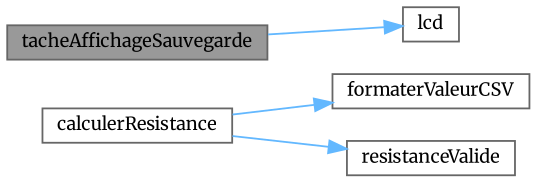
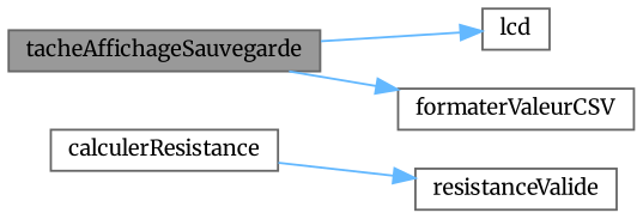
  digraph {
    fontname=Merriweather
    rankdir=LR
    node [color=grey40 fillcolor=white fontname=Merriweather fontsize=10 shape=box style=filled]
    edge [color=steelblue1 fontname=Merriweather fontsize=10 labelfontname=Helvetica labelfontsize=10 style=solid]
    n1 [color=gray40 fillcolor=grey60 fontcolor=black height=0.2 label=tacheAffichageSauvegarde width=0.4]
    n2 [height=0.2 label=formaterValeurCSV width=0.4]
    n3 [height=0.2 label=lcd width=0.4]
    n4 [height=0.2 label=calculerResistance width=0.4]
    n5 [height=0.2 label=resistanceValide width=0.4]
-   n4 -> n2
+   n1 -> n2
    n1 -> n3
    n4 -> n5
  }
